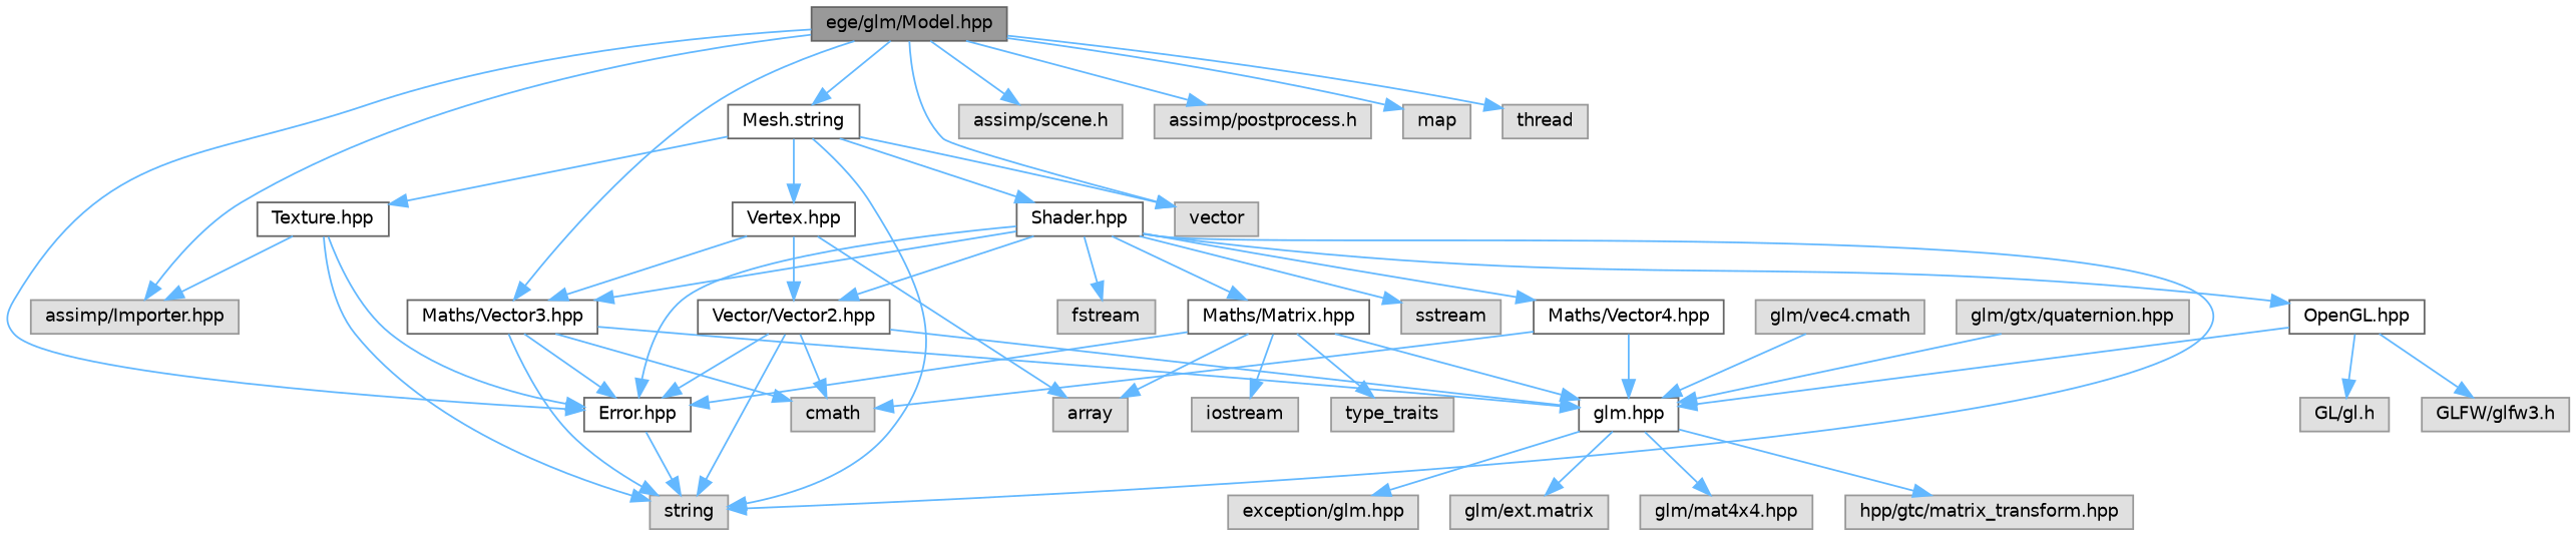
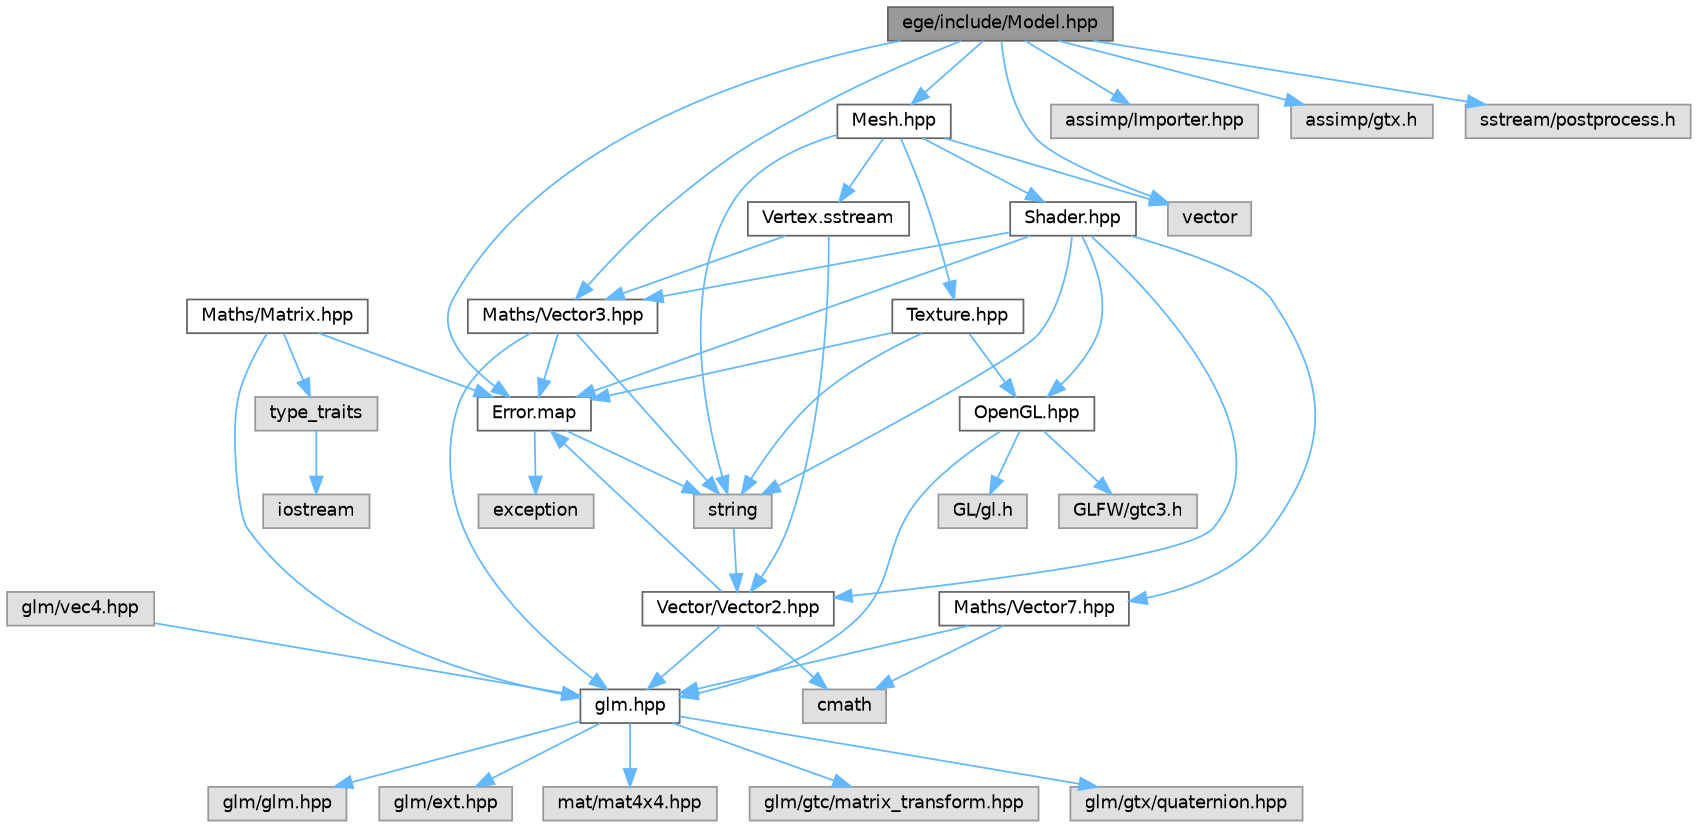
  digraph {
    node [color=grey60 fillcolor="#E0E0E0" fontname=Helvetica fontsize=10 shape=box style=filled]
    edge [color=steelblue1 fontname=Helvetica fontsize=10 labelfontname=Helvetica labelfontsize=10 style=solid]
-   n1 [color=gray40 fillcolor=grey60 fontcolor=black height=0.2 label="ege/glm/Model.hpp" width=0.4]
-   n2 [color=grey40 fillcolor=white height=0.2 label="Error.hpp" width=0.4]
-   n3 [color=grey40 fillcolor=white height=0.2 label="Mesh.string" width=0.4]
+   n1 [color=gray40 fillcolor=grey60 fontcolor=black height=0.2 label="ege/include/Model.hpp" width=0.4]
+   n2 [color=grey40 fillcolor=white height=0.2 label="Error.map" width=0.4]
+   n3 [color=grey40 fillcolor=white height=0.2 label="Mesh.hpp" width=0.4]
    n4 [color=grey40 fillcolor=white height=0.2 label="Maths/Vector3.hpp" width=0.4]
    n5 [height=0.2 label=vector width=0.4]
    n6 [height=0.2 label="assimp/Importer.hpp" width=0.4]
-   n7 [height=0.2 label="assimp/scene.h" width=0.4]
-   n8 [height=0.2 label="assimp/postprocess.h" width=0.4]
-   n9 [height=0.2 label=map width=0.4]
-   n10 [height=0.2 label=thread width=0.4]
+   n7 [height=0.2 label="assimp/gtx.h" width=0.4]
+   n8 [height=0.2 label="sstream/postprocess.h" width=0.4]
+   n11 [height=0.2 label=exception width=0.4]
    n12 [height=0.2 label=string width=0.4]
    n13 [color=grey40 fillcolor=white height=0.2 label="Texture.hpp" width=0.4]
    n14 [color=grey40 fillcolor=white height=0.2 label="Shader.hpp" width=0.4]
-   n15 [color=grey40 fillcolor=white height=0.2 label="Vertex.hpp" width=0.4]
+   n15 [color=grey40 fillcolor=white height=0.2 label="Vertex.sstream" width=0.4]
    n16 [color=grey40 fillcolor=white height=0.2 label="glm.hpp" width=0.4]
    n17 [height=0.2 label=cmath width=0.4]
    n18 [color=grey40 fillcolor=white height=0.2 label="OpenGL.hpp" width=0.4]
    n19 [color=grey40 fillcolor=white height=0.2 label="Maths/Matrix.hpp" width=0.4]
    n20 [color=grey40 fillcolor=white height=0.2 label="Vector/Vector2.hpp" width=0.4]
-   n21 [color=grey40 fillcolor=white height=0.2 label="Maths/Vector4.hpp" width=0.4]
-   n22 [height=0.2 label=fstream width=0.4]
-   n23 [height=0.2 label=sstream width=0.4]
-   n24 [height=0.2 label=array width=0.4]
-   n25 [height=0.2 label="exception/glm.hpp" width=0.4]
-   n26 [height=0.2 label="glm/ext.matrix" width=0.4]
-   n27 [height=0.2 label="glm/mat4x4.hpp" width=0.4]
-   n28 [height=0.2 label="hpp/gtc/matrix_transform.hpp" width=0.4]
+   n21 [color=grey40 fillcolor=white height=0.2 label="Maths/Vector7.hpp" width=0.4]
+   n25 [height=0.2 label="glm/glm.hpp" width=0.4]
+   n26 [height=0.2 label="glm/ext.hpp" width=0.4]
+   n27 [height=0.2 label="mat/mat4x4.hpp" width=0.4]
+   n28 [height=0.2 label="glm/gtc/matrix_transform.hpp" width=0.4]
    n29 [height=0.2 label="glm/gtx/quaternion.hpp" width=0.4]
-   n30 [height=0.2 label="glm/vec4.cmath" width=0.4]
+   n30 [height=0.2 label="glm/vec4.hpp" width=0.4]
    n31 [height=0.2 label="GL/gl.h" width=0.4]
-   n32 [height=0.2 label="GLFW/glfw3.h" width=0.4]
+   n32 [height=0.2 label="GLFW/gtc3.h" width=0.4]
    n33 [height=0.2 label=iostream width=0.4]
    n34 [height=0.2 label=type_traits width=0.4]
    n1 -> n2
    n1 -> n3
    n1 -> n4
    n1 -> n5
    n1 -> n6
    n1 -> n7
    n1 -> n8
-   n1 -> n9
-   n1 -> n10
+   n2 -> n11
    n2 -> n12
    n3 -> n5
    n3 -> n12
    n3 -> n13
    n3 -> n14
    n3 -> n15
    n4 -> n2
    n4 -> n12
    n4 -> n16
-   n4 -> n17
    n13 -> n2
    n13 -> n12
-   n13 -> n6
+   n13 -> n18
    n14 -> n2
    n14 -> n4
    n14 -> n12
    n14 -> n18
-   n14 -> n19
    n14 -> n20
    n14 -> n21
-   n14 -> n22
-   n14 -> n23
    n15 -> n4
    n15 -> n20
-   n15 -> n24
    n16 -> n25
    n16 -> n26
    n16 -> n27
    n16 -> n28
-   n29 -> n16
+   n16 -> n29
    n18 -> n16
    n18 -> n31
    n18 -> n32
    n19 -> n2
    n19 -> n16
-   n19 -> n24
-   n19 -> n33
+   n34 -> n33
    n19 -> n34
    n20 -> n2
-   n20 -> n12
+   n12 -> n20
    n20 -> n16
    n20 -> n17
    n21 -> n16
    n21 -> n17
    n30 -> n16
  }
